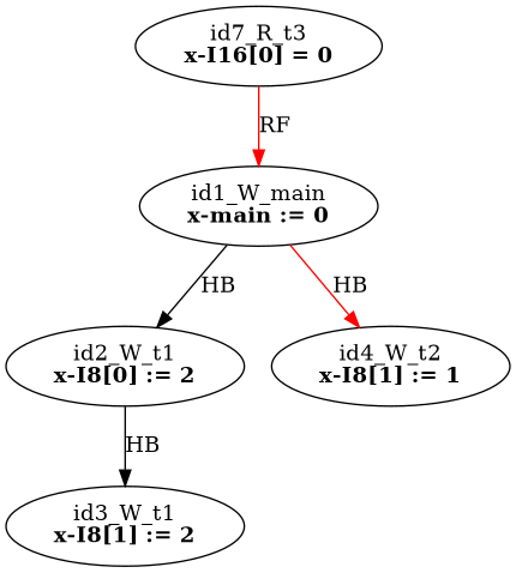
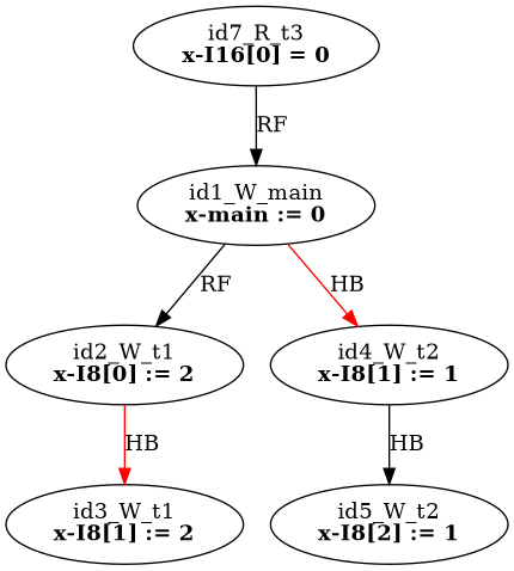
  digraph {
    rankdir=TB
    splines=true
    edge [color=black]
    n1 [label=<id2_W_t1<br/><B>x-I8[0] := 2</B>>]
    n2 [label=<id3_W_t1<br/><B>x-I8[1] := 2</B>>]
    n3 [label=<id4_W_t2<br/><B>x-I8[1] := 1</B>>]
+   n4 [label=<id5_W_t2<br/><B>x-I8[2] := 1</B>>]
    n5 [label=<id7_R_t3<br/><B>x-I16[0] = 0</B>>]
    n6 [label=<id1_W_main<br/><B>x-main := 0</B>>]
-   n1 -> n2 [label=HB]
-   n5 -> n6 [color=red label=RF]
-   n6 -> n1 [label=HB]
+   n1 -> n2 [color=red label=HB]
+   n3 -> n4 [label=HB]
+   n5 -> n6 [label=RF]
+   n6 -> n1 [label=RF]
    n6 -> n3 [color=red label=HB]
  }
